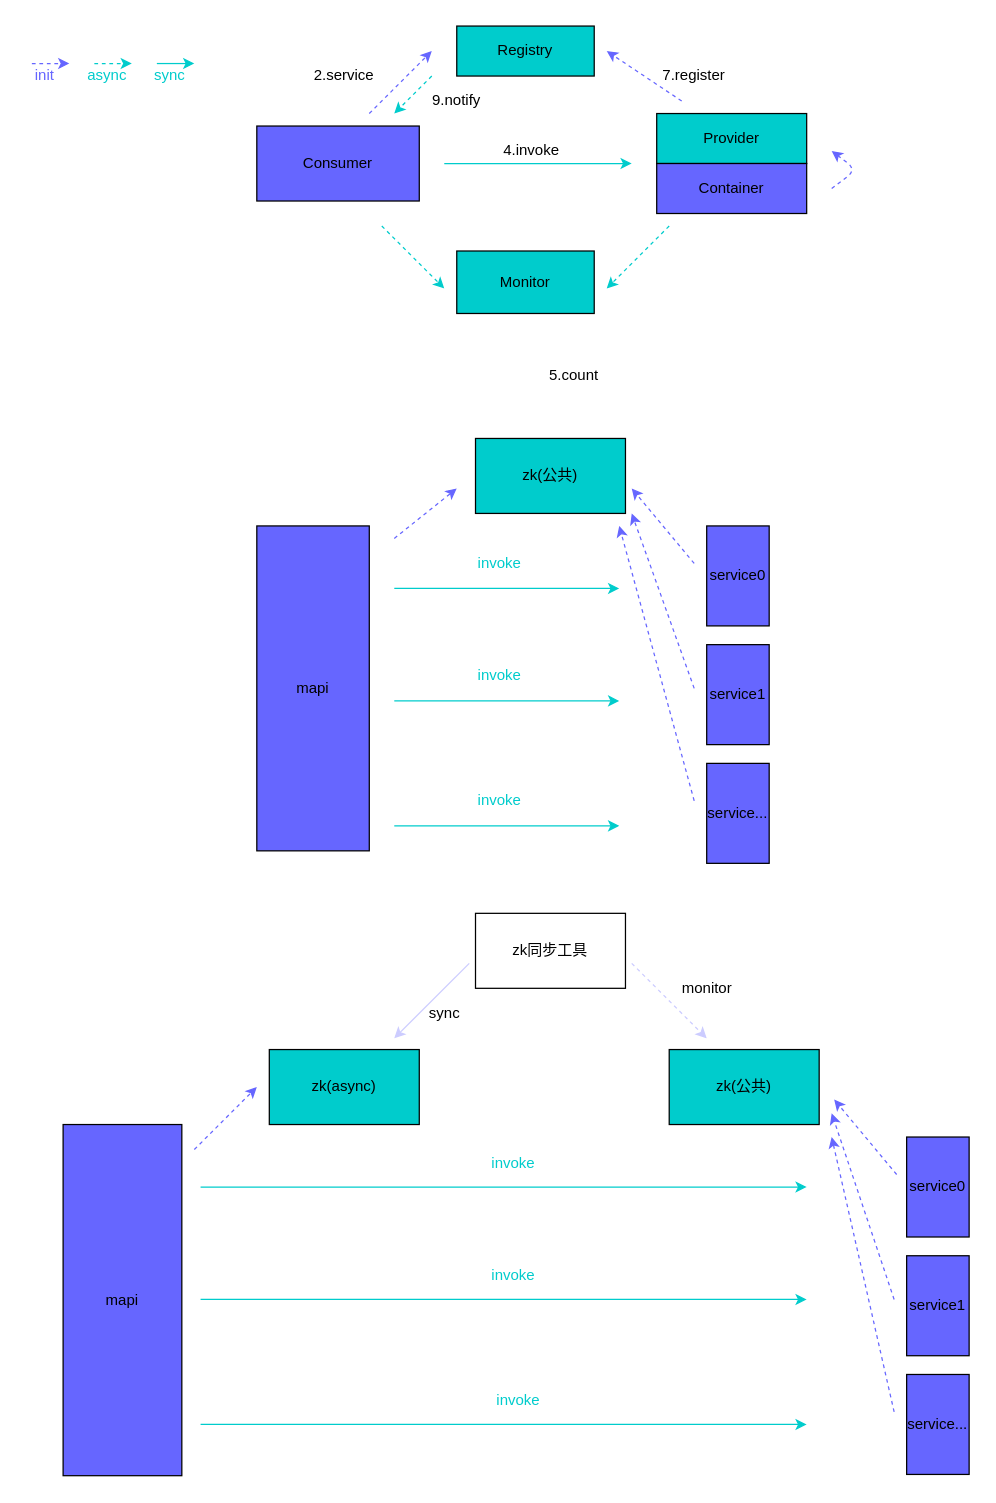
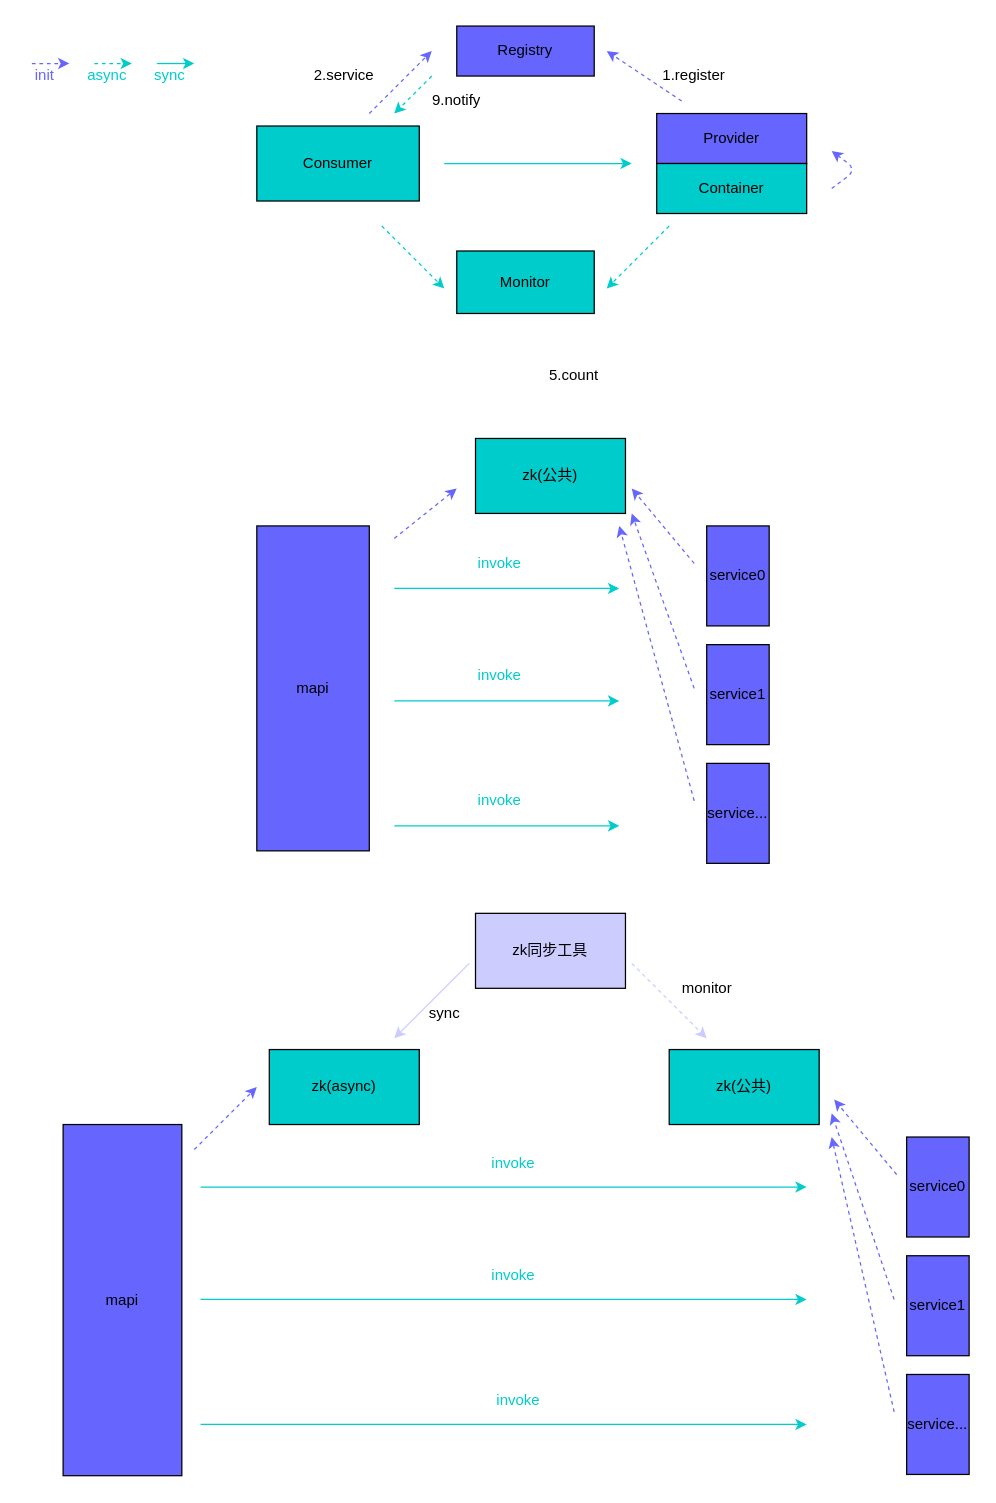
  <mxCell id="0" />
  <mxCell id="1" parent="0" />
- <mxCell id="2" value="Consumer" style="rounded=0;whiteSpace=wrap;html=1;fillColor=#6666FF;" vertex="1" parent="1"><mxGeometry x="205" y="100" width="130" height="60" as="geometry" /></mxCell>
- <mxCell id="3" value="Provider" style="rounded=0;whiteSpace=wrap;html=1;fillColor=#00cccc;" vertex="1" parent="1"><mxGeometry x="525" y="90" width="120" height="40" as="geometry" /></mxCell>
- <mxCell id="4" value="Container" style="rounded=0;whiteSpace=wrap;html=1;fillColor=#6666ff;" vertex="1" parent="1"><mxGeometry x="525" y="130" width="120" height="40" as="geometry" /></mxCell>
- <mxCell id="5" value="Registry" style="rounded=0;whiteSpace=wrap;html=1;fillColor=#00CCCC;" vertex="1" parent="1"><mxGeometry x="365" y="20" width="110" height="40" as="geometry" /></mxCell>
+ <mxCell id="2" value="Consumer" style="rounded=0;whiteSpace=wrap;html=1;fillColor=#00cccc;" vertex="1" parent="1"><mxGeometry x="205" y="100" width="130" height="60" as="geometry" /></mxCell>
+ <mxCell id="3" value="Provider" style="rounded=0;whiteSpace=wrap;html=1;fillColor=#6666FF;" vertex="1" parent="1"><mxGeometry x="525" y="90" width="120" height="40" as="geometry" /></mxCell>
+ <mxCell id="4" value="Container" style="rounded=0;whiteSpace=wrap;html=1;fillColor=#00CCCC;" vertex="1" parent="1"><mxGeometry x="525" y="130" width="120" height="40" as="geometry" /></mxCell>
+ <mxCell id="5" value="Registry" style="rounded=0;whiteSpace=wrap;html=1;fillColor=#6666ff;" vertex="1" parent="1"><mxGeometry x="365" y="20" width="110" height="40" as="geometry" /></mxCell>
  <mxCell id="6" value="" style="endArrow=classic;html=1;dashed=1;strokeColor=#6666FF;" edge="1" parent="1"><mxGeometry width="50" height="50" relative="1" as="geometry"><mxPoint x="295" y="90" as="sourcePoint" /><mxPoint x="345" y="40" as="targetPoint" /></mxGeometry></mxCell>
  <mxCell id="7" value="" style="endArrow=classic;html=1;dashed=1;strokeColor=#00CCCC;" edge="1" parent="1"><mxGeometry width="50" height="50" relative="1" as="geometry"><mxPoint x="345" y="60" as="sourcePoint" /><mxPoint x="315" y="90" as="targetPoint" /></mxGeometry></mxCell>
  <mxCell id="8" value="" style="endArrow=classic;html=1;dashed=1;strokeColor=#6666FF;" edge="1" parent="1"><mxGeometry width="50" height="50" relative="1" as="geometry"><mxPoint x="545" y="80" as="sourcePoint" /><mxPoint x="485" y="40" as="targetPoint" /></mxGeometry></mxCell>
  <mxCell id="9" value="" style="endArrow=classic;html=1;strokeColor=#00CCCC;" edge="1" parent="1"><mxGeometry width="50" height="50" relative="1" as="geometry"><mxPoint x="355" y="130" as="sourcePoint" /><mxPoint x="505" y="130" as="targetPoint" /></mxGeometry></mxCell>
  <mxCell id="10" value="Monitor" style="rounded=0;whiteSpace=wrap;html=1;fillColor=#00CCCC;" vertex="1" parent="1"><mxGeometry x="365" y="200" width="110" height="50" as="geometry" /></mxCell>
  <mxCell id="11" value="" style="endArrow=classic;html=1;dashed=1;strokeColor=#00CCCC;" edge="1" parent="1"><mxGeometry width="50" height="50" relative="1" as="geometry"><mxPoint x="535" y="180" as="sourcePoint" /><mxPoint x="485" y="230" as="targetPoint" /></mxGeometry></mxCell>
  <mxCell id="12" value="" style="endArrow=classic;html=1;dashed=1;strokeColor=#00CCCC;" edge="1" parent="1"><mxGeometry width="50" height="50" relative="1" as="geometry"><mxPoint x="305" y="180" as="sourcePoint" /><mxPoint x="355" y="230" as="targetPoint" /></mxGeometry></mxCell>
  <mxCell id="13" value="" style="endArrow=classic;html=1;dashed=1;strokeColor=#6666FF;" edge="1" parent="1"><mxGeometry width="50" height="50" relative="1" as="geometry"><mxPoint x="665" y="150" as="sourcePoint" /><mxPoint x="665" y="120" as="targetPoint" /><Array as="points"><mxPoint x="685" y="135" /></Array></mxGeometry></mxCell>
- <mxCell id="14" value="7.register" style="text;html=1;strokeColor=none;fillColor=none;align=center;verticalAlign=middle;whiteSpace=wrap;rounded=0;" vertex="1" parent="1"><mxGeometry x="535" y="50" width="40" height="20" as="geometry" /></mxCell>
+ <mxCell id="14" value="1.register" style="text;html=1;strokeColor=none;fillColor=none;align=center;verticalAlign=middle;whiteSpace=wrap;rounded=0;" vertex="1" parent="1"><mxGeometry x="535" y="50" width="40" height="20" as="geometry" /></mxCell>
  <mxCell id="15" value="2.service" style="text;html=1;strokeColor=none;fillColor=none;align=center;verticalAlign=middle;whiteSpace=wrap;rounded=0;" vertex="1" parent="1"><mxGeometry x="255" y="50" width="40" height="20" as="geometry" /></mxCell>
  <mxCell id="16" value="9.notify" style="text;html=1;strokeColor=none;fillColor=none;align=center;verticalAlign=middle;whiteSpace=wrap;rounded=0;" vertex="1" parent="1"><mxGeometry x="345" y="70" width="40" height="20" as="geometry" /></mxCell>
- <mxCell id="17" value="4.invoke" style="text;html=1;strokeColor=none;fillColor=none;align=center;verticalAlign=middle;whiteSpace=wrap;rounded=0;" vertex="1" parent="1"><mxGeometry x="405" y="110" width="40" height="20" as="geometry" /></mxCell>
  <mxCell id="18" value="5.count" style="text;html=1;strokeColor=none;fillColor=none;align=center;verticalAlign=middle;whiteSpace=wrap;rounded=0;" vertex="1" parent="1"><mxGeometry x="439" y="290" width="40" height="20" as="geometry" /></mxCell>
  <mxCell id="19" value="" style="endArrow=classic;html=1;dashed=1;strokeColor=#6666FF;" edge="1" parent="1"><mxGeometry width="50" height="50" relative="1" as="geometry"><mxPoint x="25" y="50" as="sourcePoint" /><mxPoint x="55" y="50" as="targetPoint" /></mxGeometry></mxCell>
  <mxCell id="20" value="" style="endArrow=classic;html=1;dashed=1;strokeColor=#00CCCC;" edge="1" parent="1"><mxGeometry width="50" height="50" relative="1" as="geometry"><mxPoint x="75" y="50" as="sourcePoint" /><mxPoint x="105" y="50" as="targetPoint" /></mxGeometry></mxCell>
  <mxCell id="21" value="" style="endArrow=classic;html=1;strokeColor=#00CCCC;" edge="1" parent="1"><mxGeometry width="50" height="50" relative="1" as="geometry"><mxPoint x="125" y="50" as="sourcePoint" /><mxPoint x="155" y="50" as="targetPoint" /></mxGeometry></mxCell>
  <mxCell id="22" value="&lt;font color=&quot;#6666ff&quot;&gt;init&lt;/font&gt;" style="text;html=1;align=center;verticalAlign=middle;resizable=0;points=[];autosize=1;strokeColor=none;" vertex="1" parent="1"><mxGeometry x="20" y="50" width="30" height="20" as="geometry" /></mxCell>
  <mxCell id="23" value="&lt;font color=&quot;#00cccc&quot;&gt;async&lt;/font&gt;" style="text;html=1;align=center;verticalAlign=middle;resizable=0;points=[];autosize=1;strokeColor=none;" vertex="1" parent="1"><mxGeometry x="60" y="50" width="50" height="20" as="geometry" /></mxCell>
  <mxCell id="24" value="&lt;font color=&quot;#00cccc&quot;&gt;sync&lt;/font&gt;" style="text;html=1;align=center;verticalAlign=middle;resizable=0;points=[];autosize=1;strokeColor=none;" vertex="1" parent="1"><mxGeometry x="115" y="50" width="40" height="20" as="geometry" /></mxCell>
  <mxCell id="25" value="mapi" style="whiteSpace=wrap;html=1;fillColor=#6666FF;" vertex="1" parent="1"><mxGeometry x="205" y="420" width="90" height="260" as="geometry" /></mxCell>
  <mxCell id="26" value="service0" style="whiteSpace=wrap;html=1;fillColor=#6666FF;" vertex="1" parent="1"><mxGeometry x="565" y="420" width="50" height="80" as="geometry" /></mxCell>
  <mxCell id="27" value="service1" style="whiteSpace=wrap;html=1;fillColor=#6666FF;" vertex="1" parent="1"><mxGeometry x="565" y="515" width="50" height="80" as="geometry" /></mxCell>
  <mxCell id="28" value="service..." style="whiteSpace=wrap;html=1;fillColor=#6666FF;" vertex="1" parent="1"><mxGeometry x="565" y="610" width="50" height="80" as="geometry" /></mxCell>
  <mxCell id="29" value="zk(公共)" style="whiteSpace=wrap;html=1;fillColor=#00CCCC;" vertex="1" parent="1"><mxGeometry x="380" y="350" width="120" height="60" as="geometry" /></mxCell>
  <mxCell id="30" value="" style="endArrow=classic;html=1;strokeColor=#6666FF;dashed=1;" edge="1" parent="1"><mxGeometry width="50" height="50" relative="1" as="geometry"><mxPoint x="555" y="450" as="sourcePoint" /><mxPoint x="505" y="390" as="targetPoint" /></mxGeometry></mxCell>
  <mxCell id="31" value="" style="endArrow=classic;html=1;dashed=1;strokeColor=#6666FF;" edge="1" parent="1"><mxGeometry width="50" height="50" relative="1" as="geometry"><mxPoint x="315" y="430" as="sourcePoint" /><mxPoint x="365" y="390" as="targetPoint" /></mxGeometry></mxCell>
  <mxCell id="32" value="" style="endArrow=classic;html=1;strokeColor=#00CCCC;" edge="1" parent="1"><mxGeometry width="50" height="50" relative="1" as="geometry"><mxPoint x="315" y="470" as="sourcePoint" /><mxPoint x="495" y="470" as="targetPoint" /></mxGeometry></mxCell>
  <mxCell id="33" value="" style="endArrow=classic;html=1;strokeColor=#00CCCC;" edge="1" parent="1"><mxGeometry width="50" height="50" relative="1" as="geometry"><mxPoint x="315" y="560" as="sourcePoint" /><mxPoint x="495" y="560" as="targetPoint" /></mxGeometry></mxCell>
  <mxCell id="34" value="" style="endArrow=classic;html=1;strokeColor=#00CCCC;" edge="1" parent="1"><mxGeometry width="50" height="50" relative="1" as="geometry"><mxPoint x="315" y="660" as="sourcePoint" /><mxPoint x="495" y="660" as="targetPoint" /></mxGeometry></mxCell>
  <mxCell id="35" value="" style="endArrow=classic;html=1;strokeColor=#6666FF;dashed=1;" edge="1" parent="1"><mxGeometry width="50" height="50" relative="1" as="geometry"><mxPoint x="555" y="550" as="sourcePoint" /><mxPoint x="505" y="410" as="targetPoint" /></mxGeometry></mxCell>
  <mxCell id="36" value="" style="endArrow=classic;html=1;strokeColor=#6666FF;dashed=1;" edge="1" parent="1"><mxGeometry width="50" height="50" relative="1" as="geometry"><mxPoint x="555" y="640" as="sourcePoint" /><mxPoint x="495" y="420" as="targetPoint" /></mxGeometry></mxCell>
  <mxCell id="37" value="mapi" style="whiteSpace=wrap;html=1;fillColor=#6666FF;" vertex="1" parent="1"><mxGeometry x="50" y="899" width="95" height="281" as="geometry" /></mxCell>
  <mxCell id="38" value="service0" style="whiteSpace=wrap;html=1;fillColor=#6666FF;" vertex="1" parent="1"><mxGeometry x="725" y="909" width="50" height="80" as="geometry" /></mxCell>
  <mxCell id="39" value="service1" style="whiteSpace=wrap;html=1;fillColor=#6666FF;" vertex="1" parent="1"><mxGeometry x="725" y="1004" width="50" height="80" as="geometry" /></mxCell>
  <mxCell id="40" value="service..." style="whiteSpace=wrap;html=1;fillColor=#6666FF;" vertex="1" parent="1"><mxGeometry x="725" y="1099" width="50" height="80" as="geometry" /></mxCell>
  <mxCell id="41" value="zk(公共)" style="whiteSpace=wrap;html=1;fillColor=#00CCCC;" vertex="1" parent="1"><mxGeometry x="535" y="839" width="120" height="60" as="geometry" /></mxCell>
  <mxCell id="42" value="" style="endArrow=classic;html=1;strokeColor=#6666FF;dashed=1;" edge="1" parent="1"><mxGeometry width="50" height="50" relative="1" as="geometry"><mxPoint x="717" y="939" as="sourcePoint" /><mxPoint x="667" y="879" as="targetPoint" /></mxGeometry></mxCell>
  <mxCell id="43" value="" style="endArrow=classic;html=1;dashed=1;strokeColor=#6666FF;" edge="1" parent="1"><mxGeometry width="50" height="50" relative="1" as="geometry"><mxPoint x="155" y="919" as="sourcePoint" /><mxPoint x="205" y="869" as="targetPoint" /></mxGeometry></mxCell>
  <mxCell id="44" value="" style="endArrow=classic;html=1;strokeColor=#00CCCC;" edge="1" parent="1"><mxGeometry width="50" height="50" relative="1" as="geometry"><mxPoint x="160" y="949" as="sourcePoint" /><mxPoint x="645" y="949" as="targetPoint" /></mxGeometry></mxCell>
  <mxCell id="45" value="" style="endArrow=classic;html=1;strokeColor=#00CCCC;" edge="1" parent="1"><mxGeometry width="50" height="50" relative="1" as="geometry"><mxPoint x="160" y="1039" as="sourcePoint" /><mxPoint x="645" y="1039" as="targetPoint" /></mxGeometry></mxCell>
  <mxCell id="46" value="" style="endArrow=classic;html=1;strokeColor=#00CCCC;" edge="1" parent="1"><mxGeometry width="50" height="50" relative="1" as="geometry"><mxPoint x="160" y="1139" as="sourcePoint" /><mxPoint x="645" y="1139" as="targetPoint" /></mxGeometry></mxCell>
  <mxCell id="47" value="" style="endArrow=classic;html=1;strokeColor=#6666FF;dashed=1;" edge="1" parent="1"><mxGeometry width="50" height="50" relative="1" as="geometry"><mxPoint x="715" y="1039" as="sourcePoint" /><mxPoint x="665" y="890" as="targetPoint" /></mxGeometry></mxCell>
  <mxCell id="48" value="" style="endArrow=classic;html=1;strokeColor=#6666FF;dashed=1;" edge="1" parent="1"><mxGeometry width="50" height="50" relative="1" as="geometry"><mxPoint x="715" y="1129" as="sourcePoint" /><mxPoint x="665" y="909" as="targetPoint" /></mxGeometry></mxCell>
  <mxCell id="49" value="zk(async)" style="whiteSpace=wrap;html=1;fillColor=#00CCCC;" vertex="1" parent="1"><mxGeometry x="215" y="839" width="120" height="60" as="geometry" /></mxCell>
- <mxCell id="50" value="zk同步工具" style="whiteSpace=wrap;html=1;fillColor=#ffffff;" vertex="1" parent="1"><mxGeometry x="380" y="730" width="120" height="60" as="geometry" /></mxCell>
+ <mxCell id="50" value="zk同步工具" style="whiteSpace=wrap;html=1;fillColor=#CCCCFF;" vertex="1" parent="1"><mxGeometry x="380" y="730" width="120" height="60" as="geometry" /></mxCell>
  <mxCell id="51" value="" style="endArrow=classic;html=1;dashed=1;strokeColor=#CCCCFF;" edge="1" parent="1"><mxGeometry width="50" height="50" relative="1" as="geometry"><mxPoint x="505" y="770" as="sourcePoint" /><mxPoint x="565" y="830" as="targetPoint" /></mxGeometry></mxCell>
  <mxCell id="52" value="monitor" style="text;html=1;align=center;verticalAlign=middle;resizable=0;points=[];autosize=1;strokeColor=none;" vertex="1" parent="1"><mxGeometry x="535" y="780" width="60" height="20" as="geometry" /></mxCell>
  <mxCell id="53" value="" style="endArrow=classic;html=1;strokeColor=#CCCCFF;" edge="1" parent="1"><mxGeometry width="50" height="50" relative="1" as="geometry"><mxPoint x="375" y="770" as="sourcePoint" /><mxPoint x="315" y="830" as="targetPoint" /></mxGeometry></mxCell>
  <mxCell id="54" value="sync" style="text;html=1;align=center;verticalAlign=middle;resizable=0;points=[];autosize=1;strokeColor=none;" vertex="1" parent="1"><mxGeometry x="335" y="800" width="40" height="20" as="geometry" /></mxCell>
  <mxCell id="55" value="&lt;font color=&quot;#00cccc&quot;&gt;invoke&lt;/font&gt;" style="text;html=1;align=center;verticalAlign=middle;resizable=0;points=[];autosize=1;strokeColor=none;" vertex="1" parent="1"><mxGeometry x="385" y="920" width="50" height="20" as="geometry" /></mxCell>
  <mxCell id="56" value="&lt;font color=&quot;#00cccc&quot;&gt;invoke&lt;/font&gt;" style="text;html=1;align=center;verticalAlign=middle;resizable=0;points=[];autosize=1;strokeColor=none;" vertex="1" parent="1"><mxGeometry x="385" y="1010" width="50" height="20" as="geometry" /></mxCell>
  <mxCell id="57" value="&lt;font color=&quot;#00cccc&quot;&gt;invoke&lt;/font&gt;" style="text;html=1;align=center;verticalAlign=middle;resizable=0;points=[];autosize=1;strokeColor=none;" vertex="1" parent="1"><mxGeometry x="389" y="1110" width="50" height="20" as="geometry" /></mxCell>
  <mxCell id="58" value="&lt;span style=&quot;color: rgb(0 , 204 , 204)&quot;&gt;invoke&lt;/span&gt;" style="text;html=1;align=center;verticalAlign=middle;resizable=0;points=[];autosize=1;strokeColor=none;" vertex="1" parent="1"><mxGeometry x="374" y="440" width="50" height="20" as="geometry" /></mxCell>
  <mxCell id="59" value="&lt;span style=&quot;color: rgb(0 , 204 , 204)&quot;&gt;invoke&lt;/span&gt;" style="text;html=1;align=center;verticalAlign=middle;resizable=0;points=[];autosize=1;strokeColor=none;" vertex="1" parent="1"><mxGeometry x="374" y="530" width="50" height="20" as="geometry" /></mxCell>
  <mxCell id="60" value="&lt;span style=&quot;color: rgb(0 , 204 , 204)&quot;&gt;invoke&lt;/span&gt;" style="text;html=1;align=center;verticalAlign=middle;resizable=0;points=[];autosize=1;strokeColor=none;" vertex="1" parent="1"><mxGeometry x="374" y="630" width="50" height="20" as="geometry" /></mxCell>
